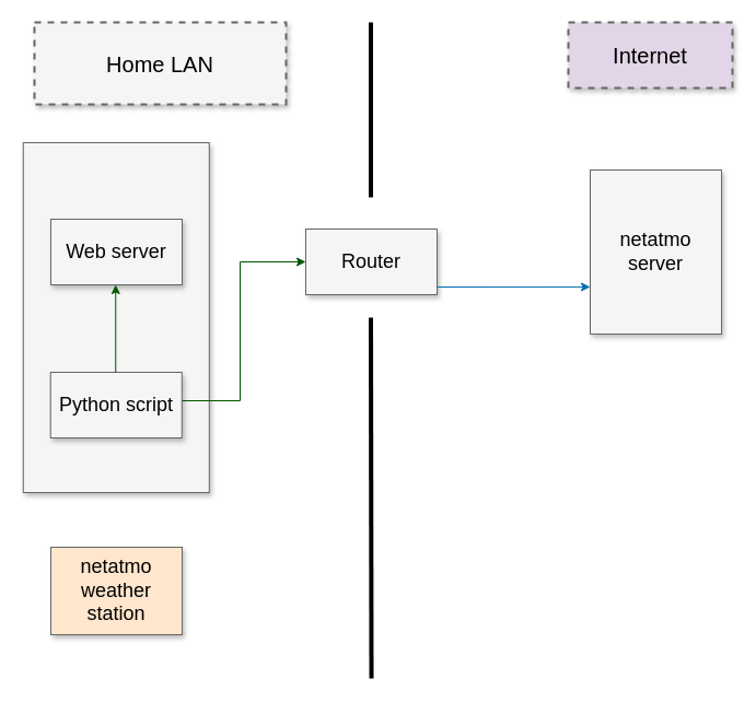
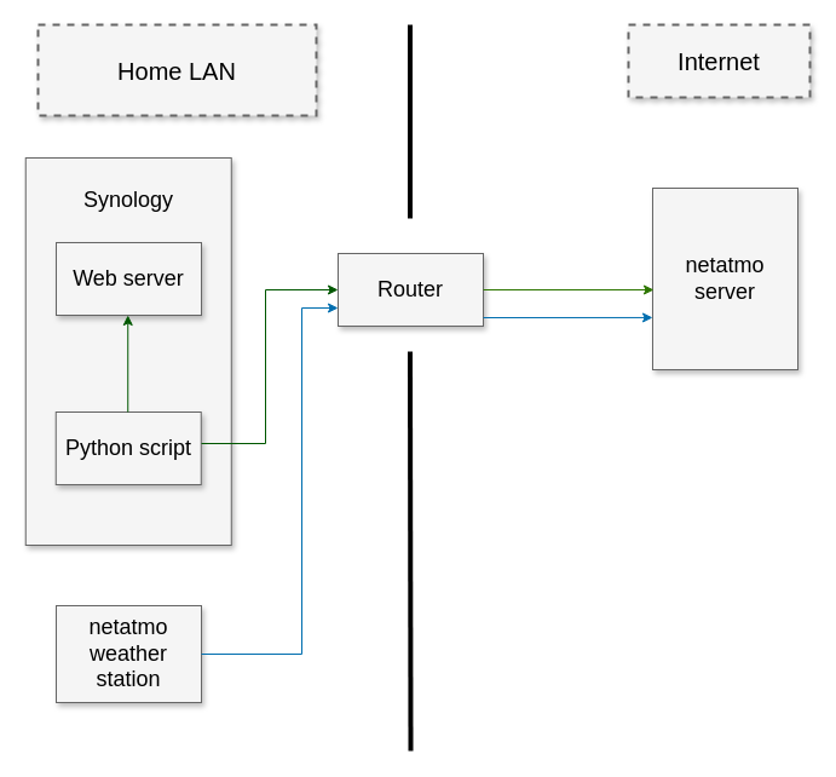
  <mxCell id="0" style=";html=1;" />
  <mxCell id="1" style=";html=1;" parent="0" />
  <mxCell id="2" value="Home LAN" style="whiteSpace=wrap;html=1;shadow=1;fontSize=20;fillColor=#f5f5f5;strokeColor=#666666;strokeWidth=2;dashed=1;" parent="1" vertex="1"><mxGeometry x="31" y="20" width="230" height="75" as="geometry" /></mxCell>
  <mxCell id="3" style="edgeStyle=elbowEdgeStyle;rounded=0;html=1;startArrow=none;startFill=0;jettySize=auto;orthogonalLoop=1;fontSize=18;elbow=vertical;" parent="1" source="5" target="6" edge="1"><mxGeometry relative="1" as="geometry" /></mxCell>
  <mxCell id="4" style="edgeStyle=elbowEdgeStyle;rounded=0;html=1;startArrow=none;startFill=0;jettySize=auto;orthogonalLoop=1;fontSize=18;elbow=vertical;" parent="1" source="5" target="7" edge="1"><mxGeometry relative="1" as="geometry" /></mxCell>
  <mxCell id="5" value="" style="whiteSpace=wrap;html=1;shadow=1;fontSize=18;fillColor=#f5f5f5;strokeColor=#666666;" parent="1" vertex="1"><mxGeometry x="20.75" y="130" width="170" height="320" as="geometry" /></mxCell>
  <mxCell id="6" value="Web server" style="whiteSpace=wrap;html=1;shadow=1;fontSize=18;fillColor=#f5f5f5;strokeColor=#666666;" parent="1" vertex="1"><mxGeometry x="46" y="200" width="120" height="60" as="geometry" /></mxCell>
  <mxCell id="7" value="Python script" style="whiteSpace=wrap;html=1;shadow=1;fontSize=18;fillColor=#f5f5f5;strokeColor=#666666;" parent="1" vertex="1"><mxGeometry x="45.75" y="340" width="120" height="60" as="geometry" /></mxCell>
  <mxCell id="8" value="Router" style="whiteSpace=wrap;html=1;shadow=1;fontSize=18;fillColor=#f5f5f5;strokeColor=#666666;" parent="1" vertex="1"><mxGeometry x="279" y="209" width="120" height="60" as="geometry" /></mxCell>
  <mxCell id="9" style="edgeStyle=elbowEdgeStyle;rounded=0;html=1;startArrow=none;startFill=0;jettySize=auto;orthogonalLoop=1;fontSize=18;entryX=0.5;entryY=1;entryDx=0;entryDy=0;fillColor=#008a00;strokeColor=#005700;" parent="1" target="6" edge="1"><mxGeometry relative="1" as="geometry"><mxPoint x="105.25" y="340" as="sourcePoint" /><mxPoint x="105.25" y="296" as="targetPoint" /><Array as="points"><mxPoint x="105.25" y="320" /><mxPoint x="85.25" y="320" /></Array></mxGeometry></mxCell>
+ <mxCell id="10" value="&lt;font style=&quot;font-size: 18px;&quot;&gt;Synology&lt;/font&gt;" style="text;html=1;strokeColor=none;fillColor=none;align=center;verticalAlign=middle;whiteSpace=wrap;rounded=0;" vertex="1" parent="1"><mxGeometry x="76" y="150" width="60" height="30" as="geometry" /></mxCell>
  <mxCell id="11" value="" style="endArrow=none;html=1;rounded=0;strokeWidth=4;" edge="1" parent="1"><mxGeometry width="50" height="50" relative="1" as="geometry"><mxPoint x="338.5" y="180" as="sourcePoint" /><mxPoint x="338.5" y="20" as="targetPoint" /></mxGeometry></mxCell>
  <mxCell id="12" value="" style="endArrow=none;html=1;rounded=0;strokeWidth=4;" edge="1" parent="1"><mxGeometry width="50" height="50" relative="1" as="geometry"><mxPoint x="339" y="620" as="sourcePoint" /><mxPoint x="338.5" y="290" as="targetPoint" /></mxGeometry></mxCell>
- <mxCell id="13" value="Internet" style="whiteSpace=wrap;html=1;shadow=1;fontSize=20;fillColor=#e1d5e7;strokeColor=#666666;strokeWidth=2;dashed=1;" vertex="1" parent="1"><mxGeometry x="519" y="20" width="150" height="60" as="geometry" /></mxCell>
+ <mxCell id="13" value="Internet" style="whiteSpace=wrap;html=1;shadow=1;fontSize=20;fillColor=#f5f5f5;strokeColor=#666666;strokeWidth=2;dashed=1;" vertex="1" parent="1"><mxGeometry x="519" y="20" width="150" height="60" as="geometry" /></mxCell>
  <mxCell id="14" value="netatmo server" style="whiteSpace=wrap;html=1;shadow=1;fontSize=18;fillColor=#f5f5f5;strokeColor=#666666;" vertex="1" parent="1"><mxGeometry x="539" y="155" width="120" height="150" as="geometry" /></mxCell>
- <mxCell id="15" value="netatmo weather station" style="whiteSpace=wrap;html=1;shadow=1;fontSize=18;fillColor=#ffe6cc;strokeColor=#666666;" vertex="1" parent="1"><mxGeometry x="46" y="500" width="120" height="80" as="geometry" /></mxCell>
+ <mxCell id="15" value="netatmo weather station" style="whiteSpace=wrap;html=1;shadow=1;fontSize=18;fillColor=#f5f5f5;strokeColor=#666666;" vertex="1" parent="1"><mxGeometry x="46" y="500" width="120" height="80" as="geometry" /></mxCell>
+ <mxCell id="16" value="" style="endArrow=classic;html=1;rounded=0;entryX=0;entryY=0.75;entryDx=0;entryDy=0;exitX=1;exitY=0.5;exitDx=0;exitDy=0;strokeColor=#006EAF;fillColor=#1ba1e2;" edge="1" parent="1" source="15" target="8"><mxGeometry width="50" height="50" relative="1" as="geometry"><mxPoint x="79" y="320" as="sourcePoint" /><mxPoint x="129" y="270" as="targetPoint" /><Array as="points"><mxPoint x="249" y="540" /><mxPoint x="249" y="254" /></Array></mxGeometry></mxCell>
  <mxCell id="17" value="" style="endArrow=classic;html=1;rounded=0;entryX=0;entryY=0.713;entryDx=0;entryDy=0;entryPerimeter=0;strokeColor=#006EAF;fillColor=#1ba1e2;" edge="1" parent="1" target="14"><mxGeometry width="50" height="50" relative="1" as="geometry"><mxPoint x="399" y="262" as="sourcePoint" /><mxPoint x="489" y="214" as="targetPoint" /></mxGeometry></mxCell>
+ <mxCell id="18" value="" style="endArrow=classic;html=1;rounded=0;exitX=1;exitY=0.5;exitDx=0;exitDy=0;entryX=0.008;entryY=0.56;entryDx=0;entryDy=0;entryPerimeter=0;fillColor=#60a917;strokeColor=#2D7600;" edge="1" parent="1" source="8" target="14"><mxGeometry width="50" height="50" relative="1" as="geometry"><mxPoint x="506" y="120" as="sourcePoint" /><mxPoint x="369" y="121.98" as="targetPoint" /></mxGeometry></mxCell>
  <mxCell id="19" value="" style="endArrow=classic;html=1;rounded=0;entryX=0;entryY=0.5;entryDx=0;entryDy=0;exitX=1;exitY=0.5;exitDx=0;exitDy=0;strokeColor=#005700;fillColor=#008a00;" edge="1" parent="1" target="8"><mxGeometry width="50" height="50" relative="1" as="geometry"><mxPoint x="166" y="366" as="sourcePoint" /><mxPoint x="279" y="80" as="targetPoint" /><Array as="points"><mxPoint x="219" y="366" /><mxPoint x="219" y="239" /></Array></mxGeometry></mxCell>
